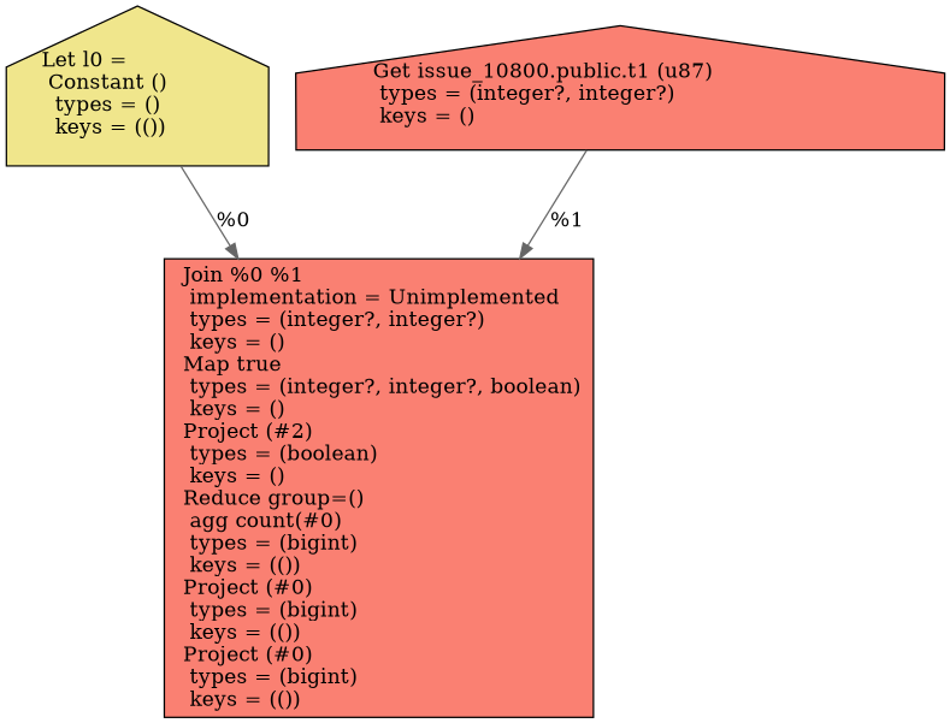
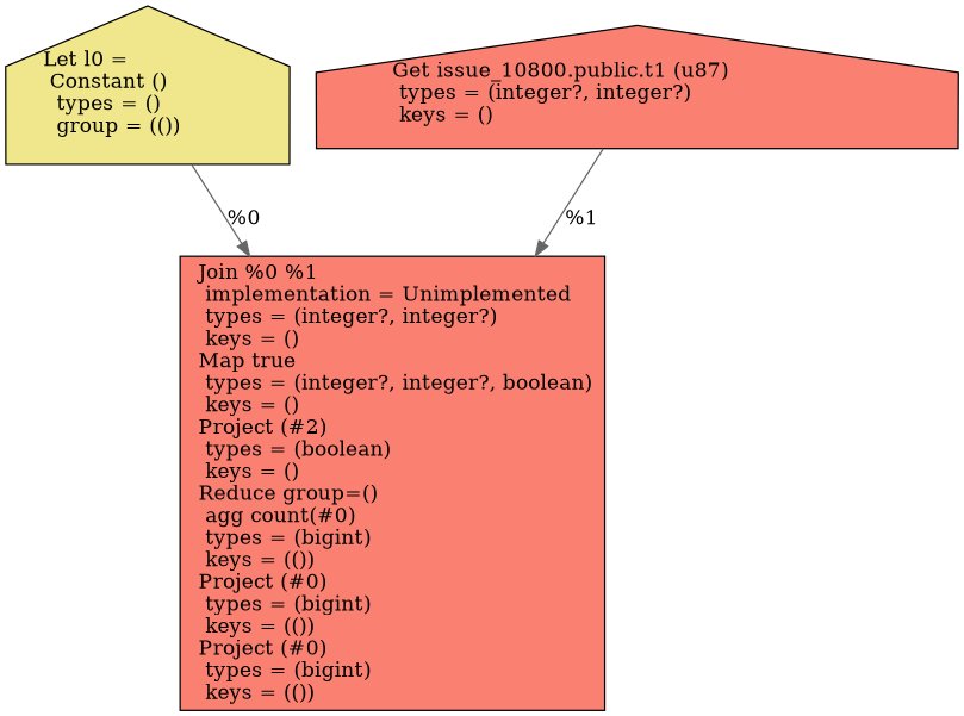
  digraph {
    node [shape=house style=filled fillcolor=salmon]
    edge [color=gray40]
-   n1 [label="Let l0 =\l Constant ()\l  types = ()\l  keys = (())\l" fillcolor=khaki]
+   n1 [label="Let l0 =\l Constant ()\l  types = ()\l  group = (())\l" fillcolor=khaki]
    n2 [label=" Join %0 %1\l  implementation = Unimplemented\l  types = (integer?, integer?)\l  keys = ()\l Map true\l  types = (integer?, integer?, boolean)\l  keys = ()\l Project (#2)\l  types = (boolean)\l  keys = ()\l Reduce group=()\l  agg count(#0)\l  types = (bigint)\l  keys = (())\l Project (#0)\l  types = (bigint)\l  keys = (())\l Project (#0)\l  types = (bigint)\l  keys = (())\l" shape=box]
    n3 [label=" Get issue_10800.public.t1 (u87)\l  types = (integer?, integer?)\l  keys = ()\l"]
    n1 -> n2 [label="%0\l"]
    n3 -> n2 [label="%1\l"]
  }
